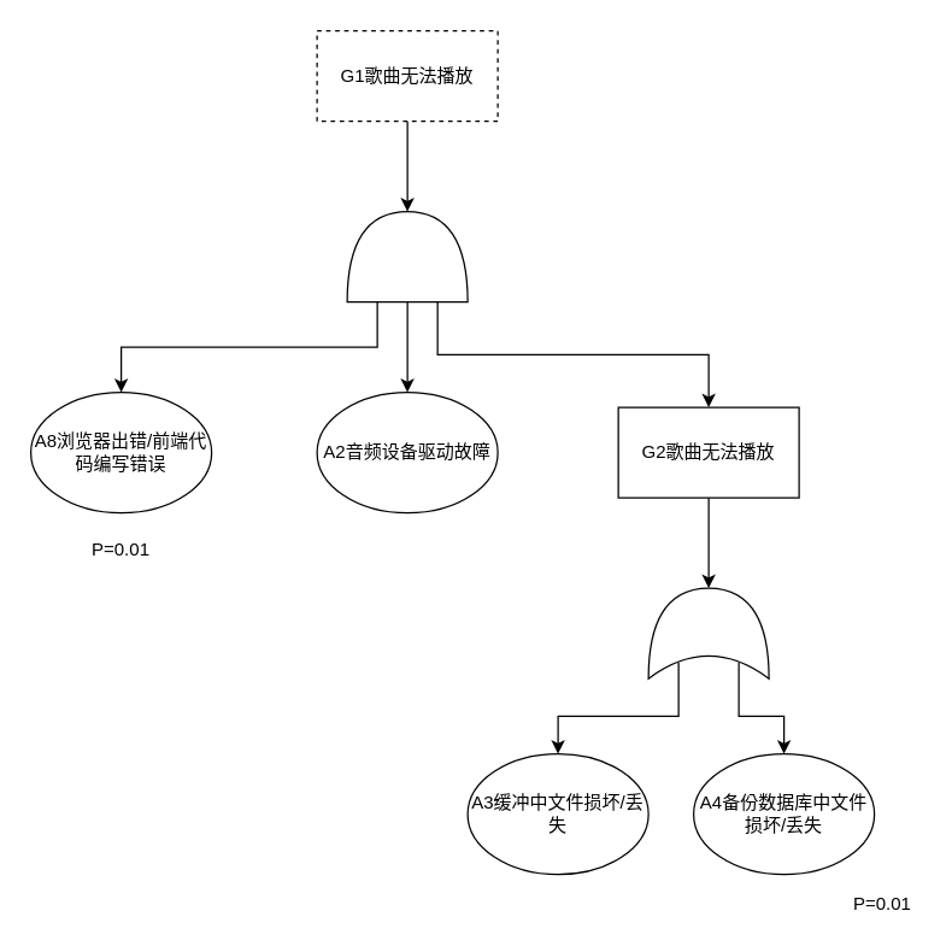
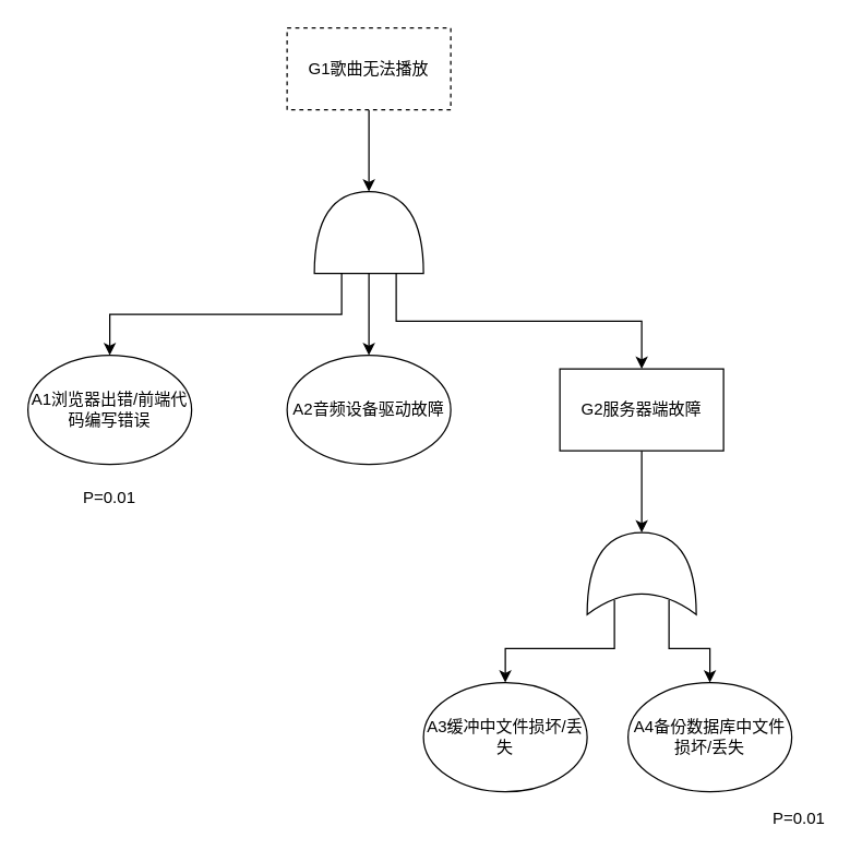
  <mxCell id="0" />
  <mxCell id="1" parent="0" />
  <mxCell id="2" style="edgeStyle=orthogonalEdgeStyle;rounded=0;orthogonalLoop=1;jettySize=auto;html=1;entryX=1;entryY=0.5;entryDx=0;entryDy=0;entryPerimeter=0;" edge="1" parent="1" source="3" target="10"><mxGeometry relative="1" as="geometry" /></mxCell>
  <mxCell id="3" value="G1歌曲无法播放" style="rounded=0;whiteSpace=wrap;html=1;dashed=1;" vertex="1" parent="1"><mxGeometry x="210" y="20" width="120" height="60" as="geometry" /></mxCell>
  <mxCell id="4" style="edgeStyle=orthogonalEdgeStyle;rounded=0;orthogonalLoop=1;jettySize=auto;html=1;exitX=0.175;exitY=0.25;exitDx=0;exitDy=0;exitPerimeter=0;entryX=0.5;entryY=0;entryDx=0;entryDy=0;" edge="1" parent="1" source="6" target="13"><mxGeometry relative="1" as="geometry" /></mxCell>
  <mxCell id="5" style="edgeStyle=orthogonalEdgeStyle;rounded=0;orthogonalLoop=1;jettySize=auto;html=1;exitX=0.175;exitY=0.75;exitDx=0;exitDy=0;exitPerimeter=0;entryX=0.5;entryY=0;entryDx=0;entryDy=0;" edge="1" parent="1" source="6" target="16"><mxGeometry relative="1" as="geometry" /></mxCell>
  <mxCell id="6" value="" style="shape=xor;whiteSpace=wrap;html=1;rotation=-90;" vertex="1" parent="1"><mxGeometry x="440" y="380" width="60" height="80" as="geometry" /></mxCell>
  <mxCell id="7" style="edgeStyle=orthogonalEdgeStyle;rounded=0;orthogonalLoop=1;jettySize=auto;html=1;exitX=0;exitY=0.5;exitDx=0;exitDy=0;exitPerimeter=0;" edge="1" parent="1" source="10" target="14"><mxGeometry relative="1" as="geometry" /></mxCell>
  <mxCell id="8" style="edgeStyle=orthogonalEdgeStyle;rounded=0;orthogonalLoop=1;jettySize=auto;html=1;exitX=0;exitY=0.25;exitDx=0;exitDy=0;exitPerimeter=0;entryX=0.5;entryY=0;entryDx=0;entryDy=0;" edge="1" parent="1" source="10" target="15"><mxGeometry relative="1" as="geometry" /></mxCell>
  <mxCell id="9" style="edgeStyle=orthogonalEdgeStyle;rounded=0;orthogonalLoop=1;jettySize=auto;html=1;exitX=0;exitY=0.75;exitDx=0;exitDy=0;exitPerimeter=0;entryX=0.5;entryY=0;entryDx=0;entryDy=0;" edge="1" parent="1" source="10" target="12"><mxGeometry relative="1" as="geometry" /></mxCell>
  <mxCell id="10" value="" style="shape=or;whiteSpace=wrap;html=1;rotation=-90;" vertex="1" parent="1"><mxGeometry x="240" y="130" width="60" height="80" as="geometry" /></mxCell>
  <mxCell id="11" style="edgeStyle=orthogonalEdgeStyle;rounded=0;orthogonalLoop=1;jettySize=auto;html=1;exitX=0.5;exitY=1;exitDx=0;exitDy=0;entryX=1;entryY=0.5;entryDx=0;entryDy=0;entryPerimeter=0;" edge="1" parent="1" source="12" target="6"><mxGeometry relative="1" as="geometry" /></mxCell>
- <mxCell id="12" value="G2歌曲无法播放" style="rounded=0;whiteSpace=wrap;html=1;" vertex="1" parent="1"><mxGeometry x="410" y="270" width="120" height="60" as="geometry" /></mxCell>
+ <mxCell id="12" value="G2服务器端故障" style="rounded=0;whiteSpace=wrap;html=1;" vertex="1" parent="1"><mxGeometry x="410" y="270" width="120" height="60" as="geometry" /></mxCell>
  <mxCell id="13" value="A3缓冲中文件损坏/丢失" style="ellipse;whiteSpace=wrap;html=1;" vertex="1" parent="1"><mxGeometry x="310" y="500" width="120" height="80" as="geometry" /></mxCell>
  <mxCell id="14" value="A2音频设备驱动故障" style="ellipse;whiteSpace=wrap;html=1;" vertex="1" parent="1"><mxGeometry x="210" y="260" width="120" height="80" as="geometry" /></mxCell>
- <mxCell id="15" value="A8浏览器出错/前端代码编写错误" style="ellipse;whiteSpace=wrap;html=1;" vertex="1" parent="1"><mxGeometry x="20" y="260" width="120" height="80" as="geometry" /></mxCell>
+ <mxCell id="15" value="A1浏览器出错/前端代码编写错误" style="ellipse;whiteSpace=wrap;html=1;" vertex="1" parent="1"><mxGeometry x="20" y="260" width="120" height="80" as="geometry" /></mxCell>
  <mxCell id="16" value="A4备份数据库中文件损坏/丢失" style="ellipse;whiteSpace=wrap;html=1;" vertex="1" parent="1"><mxGeometry x="460" y="500" width="120" height="80" as="geometry" /></mxCell>
  <mxCell id="17" value="P=0.01" style="text;html=1;strokeColor=none;fillColor=none;align=center;verticalAlign=middle;whiteSpace=wrap;rounded=0;" vertex="1" parent="1"><mxGeometry x="50" y="350" width="60" height="30" as="geometry" /></mxCell>
  <mxCell id="18" value="P=0.01" style="text;html=1;align=center;verticalAlign=middle;resizable=0;points=[];autosize=1;strokeColor=none;fillColor=none;" vertex="1" parent="1"><mxGeometry x="560" y="590" width="50" height="20" as="geometry" /></mxCell>
